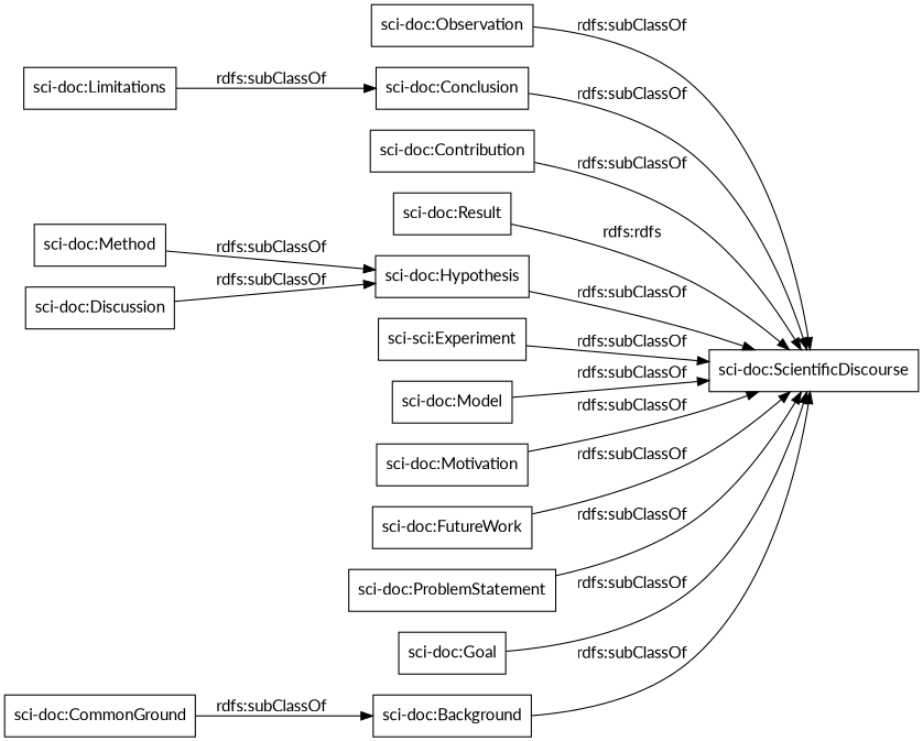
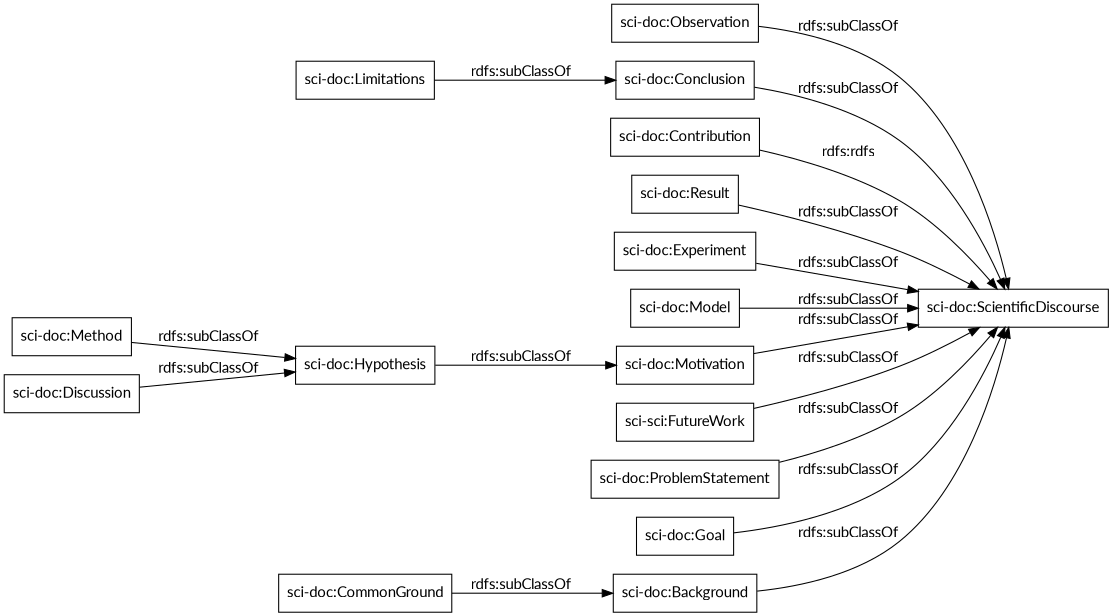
  digraph {
    fontname=Lato
    rankdir=LR
    node [color=black fontname=Lato shape=rectangle]
    edge [fontname=Lato]
    "sci-doc:Background"
    "sci-doc:ScientificDiscourse"
    "sci-doc:Observation"
    "sci-doc:Conclusion"
    "sci-doc:Contribution"
    "sci-doc:Result"
    "sci-doc:Method"
    "sci-doc:Hypothesis"
-   "sci-doc:Experiment" [label="sci-sci:Experiment"]
+   "sci-doc:Experiment"
    "sci-doc:Limitations"
    "sci-doc:Model"
    "sci-doc:Motivation"
-   "sci-doc:FutureWork"
+   "sci-doc:FutureWork" [label="sci-sci:FutureWork"]
    "sci-doc:ProblemStatement"
    "sci-doc:CommonGround"
    "sci-doc:Discussion"
    "sci-doc:Goal"
    "sci-doc:Background" -> "sci-doc:ScientificDiscourse" [label="rdfs:subClassOf"]
    "sci-doc:Observation" -> "sci-doc:ScientificDiscourse" [label="rdfs:subClassOf"]
    "sci-doc:Conclusion" -> "sci-doc:ScientificDiscourse" [label="rdfs:subClassOf"]
-   "sci-doc:Contribution" -> "sci-doc:ScientificDiscourse" [label="rdfs:subClassOf"]
-   "sci-doc:Result" -> "sci-doc:ScientificDiscourse" [label="rdfs:rdfs"]
+   "sci-doc:Contribution" -> "sci-doc:ScientificDiscourse" [label="rdfs:rdfs"]
+   "sci-doc:Result" -> "sci-doc:ScientificDiscourse" [label="rdfs:subClassOf"]
    "sci-doc:Method" -> "sci-doc:Hypothesis" [label="rdfs:subClassOf"]
-   "sci-doc:Hypothesis" -> "sci-doc:ScientificDiscourse" [label="rdfs:subClassOf"]
+   "sci-doc:Hypothesis" -> "sci-doc:Motivation" [label="rdfs:subClassOf"]
    "sci-doc:Experiment" -> "sci-doc:ScientificDiscourse" [label="rdfs:subClassOf"]
    "sci-doc:Limitations" -> "sci-doc:Conclusion" [label="rdfs:subClassOf"]
    "sci-doc:Model" -> "sci-doc:ScientificDiscourse" [label="rdfs:subClassOf"]
    "sci-doc:Motivation" -> "sci-doc:ScientificDiscourse" [label="rdfs:subClassOf"]
    "sci-doc:FutureWork" -> "sci-doc:ScientificDiscourse" [label="rdfs:subClassOf"]
    "sci-doc:ProblemStatement" -> "sci-doc:ScientificDiscourse" [label="rdfs:subClassOf"]
    "sci-doc:CommonGround" -> "sci-doc:Background" [label="rdfs:subClassOf"]
    "sci-doc:Discussion" -> "sci-doc:Hypothesis" [label="rdfs:subClassOf"]
    "sci-doc:Goal" -> "sci-doc:ScientificDiscourse" [label="rdfs:subClassOf"]
  }
